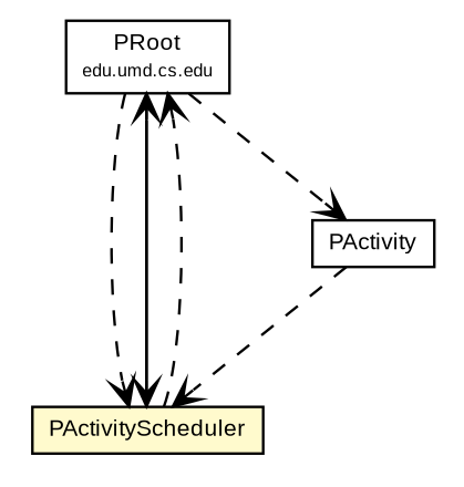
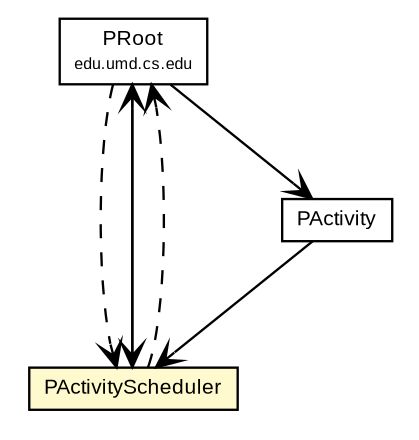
  digraph {
    fontname="Liberation Sans"
    node [fontcolor=black fontname="Liberation Sans" fontsize=9.0 shape=plaintext]
    edge [arrowhead=open color=black fontcolor=black fontname="Liberation Sans" fontsize=10.0 headport=p labelfontname=Helvetica labelfontsize=10 tailport=p]
    n1 [label=<<table border="0" cellborder="1" cellspacing="0" cellpadding="2" port="p" href="../PRoot.html"> 		<tr><td><table border="0" cellspacing="0" cellpadding="1"> 			<tr><td> PRoot </td></tr> 			<tr><td><font point-size="7.0"> edu.umd.cs.edu </font></td></tr> 		</table></td></tr> 		</table>>]
    n2 [label=<<table border="0" cellborder="1" cellspacing="0" cellpadding="2" port="p" bgcolor="lemonChiffon" href="./PActivityScheduler.html"> 		<tr><td><table border="0" cellspacing="0" cellpadding="1"> 			<tr><td> PActivityScheduler </td></tr> 		</table></td></tr> 		</table>>]
    n3 [label=<<table border="0" cellborder="1" cellspacing="0" cellpadding="2" port="p" href="./PActivity.html"> 		<tr><td><table border="0" cellspacing="0" cellpadding="1"> 			<tr><td> PActivity </td></tr> 		</table></td></tr> 		</table>>]
    n1 -> n2
    n1 -> n2 [style=dashed]
-   n1 -> n3 [style=dashed]
+   n1 -> n3 [style=solid]
    n2 -> n1
    n2 -> n1 [style=dashed]
-   n3 -> n2 [style=dashed]
+   n3 -> n2
  }
